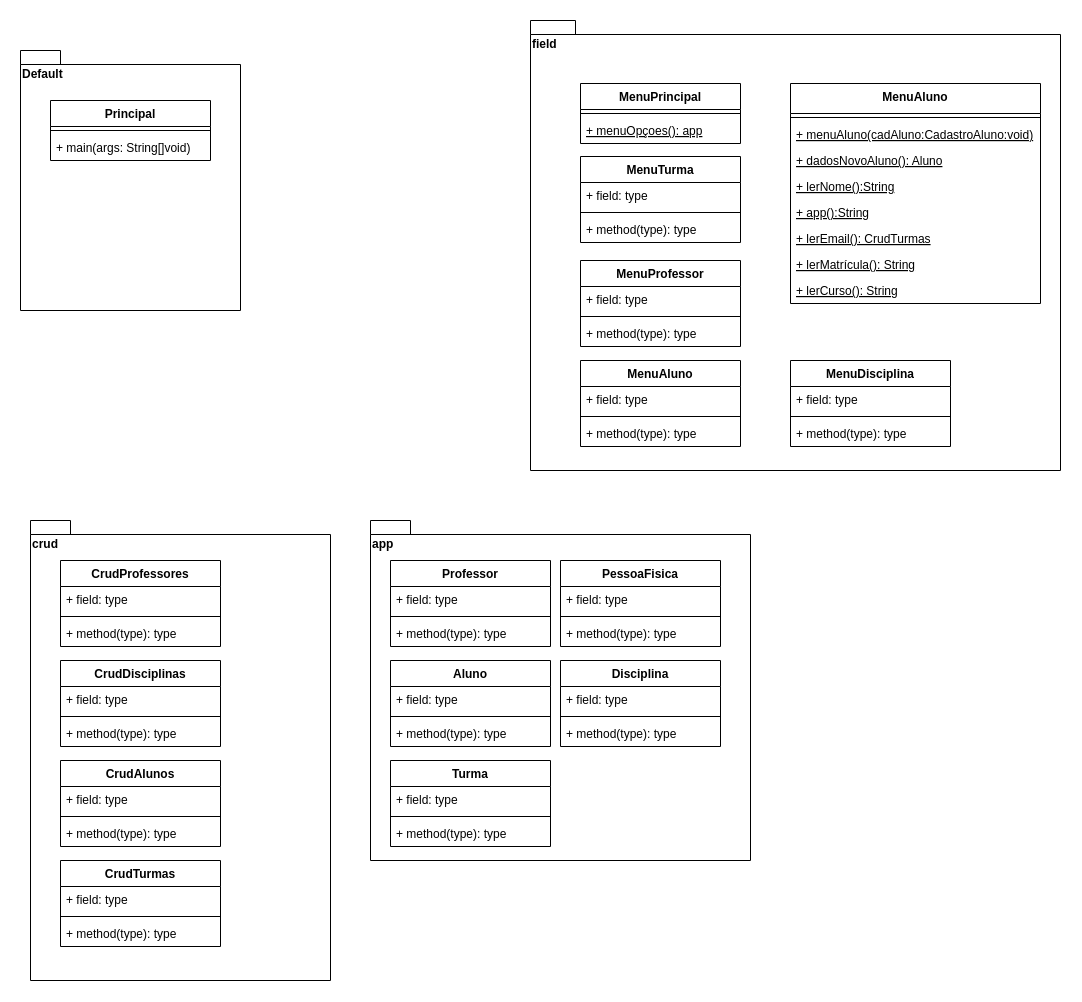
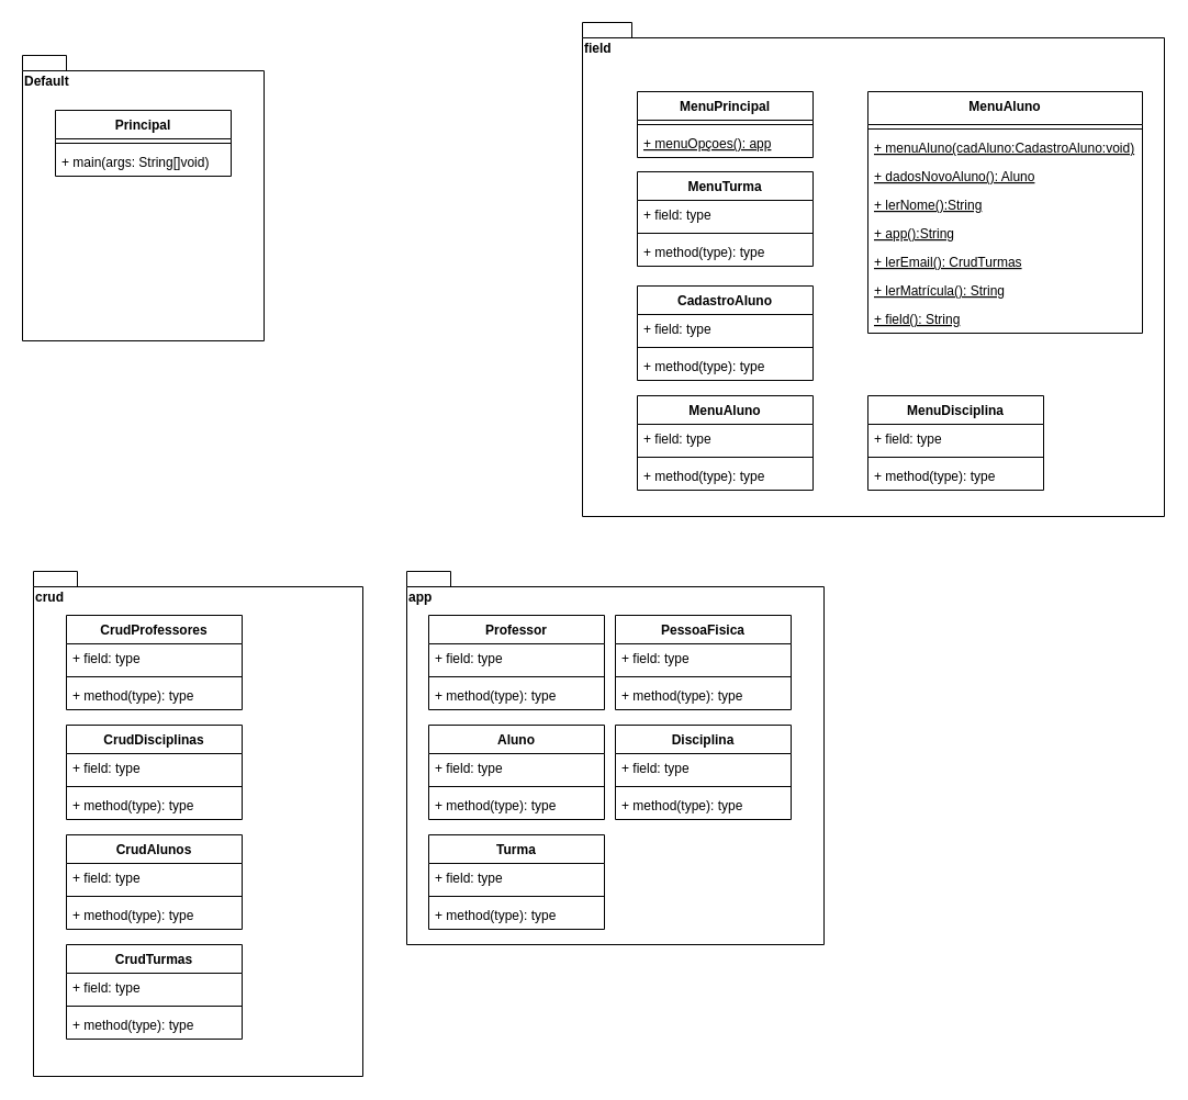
  <mxCell id="0" />
  <mxCell id="1" parent="0" />
  <mxCell id="2" value="Default" style="shape=folder;fontStyle=1;spacingTop=10;tabWidth=40;tabHeight=14;tabPosition=left;html=1;verticalAlign=top;align=left;" parent="1" vertex="1"><mxGeometry x="20" y="50" width="220" height="260" as="geometry" /></mxCell>
  <mxCell id="3" value="Principal" style="swimlane;fontStyle=1;align=center;verticalAlign=top;childLayout=stackLayout;horizontal=1;startSize=26;horizontalStack=0;resizeParent=1;resizeParentMax=0;resizeLast=0;collapsible=1;marginBottom=0;" parent="1" vertex="1"><mxGeometry x="50" y="100" width="160" height="60" as="geometry" /></mxCell>
  <mxCell id="4" value="" style="line;strokeWidth=1;fillColor=none;align=left;verticalAlign=middle;spacingTop=-1;spacingLeft=3;spacingRight=3;rotatable=0;labelPosition=right;points=[];portConstraint=eastwest;strokeColor=inherit;" parent="3" vertex="1"><mxGeometry y="26" width="160" height="8" as="geometry" /></mxCell>
  <mxCell id="5" value="+ main(args: String[]void)" style="text;strokeColor=none;fillColor=none;align=left;verticalAlign=top;spacingLeft=4;spacingRight=4;overflow=hidden;rotatable=0;points=[[0,0.5],[1,0.5]];portConstraint=eastwest;" parent="3" vertex="1"><mxGeometry y="34" width="160" height="26" as="geometry" /></mxCell>
  <mxCell id="6" value="crud" style="shape=folder;fontStyle=1;spacingTop=10;tabWidth=40;tabHeight=14;tabPosition=left;html=1;verticalAlign=top;align=left;" parent="1" vertex="1"><mxGeometry x="30" y="520" width="300" height="460" as="geometry" /></mxCell>
  <mxCell id="7" value="app" style="shape=folder;fontStyle=1;spacingTop=10;tabWidth=40;tabHeight=14;tabPosition=left;html=1;verticalAlign=top;align=left;" parent="1" vertex="1"><mxGeometry x="370" y="520" width="380" height="340" as="geometry" /></mxCell>
  <mxCell id="8" value="PessoaFisica" style="swimlane;fontStyle=1;align=center;verticalAlign=top;childLayout=stackLayout;horizontal=1;startSize=26;horizontalStack=0;resizeParent=1;resizeParentMax=0;resizeLast=0;collapsible=1;marginBottom=0;" parent="1" vertex="1"><mxGeometry x="560" y="560" width="160" height="86" as="geometry" /></mxCell>
  <mxCell id="9" value="+ field: type" style="text;strokeColor=none;fillColor=none;align=left;verticalAlign=top;spacingLeft=4;spacingRight=4;overflow=hidden;rotatable=0;points=[[0,0.5],[1,0.5]];portConstraint=eastwest;" parent="8" vertex="1"><mxGeometry y="26" width="160" height="26" as="geometry" /></mxCell>
  <mxCell id="10" value="" style="line;strokeWidth=1;fillColor=none;align=left;verticalAlign=middle;spacingTop=-1;spacingLeft=3;spacingRight=3;rotatable=0;labelPosition=right;points=[];portConstraint=eastwest;strokeColor=inherit;" parent="8" vertex="1"><mxGeometry y="52" width="160" height="8" as="geometry" /></mxCell>
  <mxCell id="11" value="+ method(type): type" style="text;strokeColor=none;fillColor=none;align=left;verticalAlign=top;spacingLeft=4;spacingRight=4;overflow=hidden;rotatable=0;points=[[0,0.5],[1,0.5]];portConstraint=eastwest;" parent="8" vertex="1"><mxGeometry y="60" width="160" height="26" as="geometry" /></mxCell>
  <mxCell id="12" value="Professor" style="swimlane;fontStyle=1;align=center;verticalAlign=top;childLayout=stackLayout;horizontal=1;startSize=26;horizontalStack=0;resizeParent=1;resizeParentMax=0;resizeLast=0;collapsible=1;marginBottom=0;" parent="1" vertex="1"><mxGeometry x="390" y="560" width="160" height="86" as="geometry" /></mxCell>
  <mxCell id="13" value="+ field: type" style="text;strokeColor=none;fillColor=none;align=left;verticalAlign=top;spacingLeft=4;spacingRight=4;overflow=hidden;rotatable=0;points=[[0,0.5],[1,0.5]];portConstraint=eastwest;" parent="12" vertex="1"><mxGeometry y="26" width="160" height="26" as="geometry" /></mxCell>
  <mxCell id="14" value="" style="line;strokeWidth=1;fillColor=none;align=left;verticalAlign=middle;spacingTop=-1;spacingLeft=3;spacingRight=3;rotatable=0;labelPosition=right;points=[];portConstraint=eastwest;strokeColor=inherit;" parent="12" vertex="1"><mxGeometry y="52" width="160" height="8" as="geometry" /></mxCell>
  <mxCell id="15" value="+ method(type): type" style="text;strokeColor=none;fillColor=none;align=left;verticalAlign=top;spacingLeft=4;spacingRight=4;overflow=hidden;rotatable=0;points=[[0,0.5],[1,0.5]];portConstraint=eastwest;" parent="12" vertex="1"><mxGeometry y="60" width="160" height="26" as="geometry" /></mxCell>
  <mxCell id="16" value="Aluno&#10;" style="swimlane;fontStyle=1;align=center;verticalAlign=top;childLayout=stackLayout;horizontal=1;startSize=26;horizontalStack=0;resizeParent=1;resizeParentMax=0;resizeLast=0;collapsible=1;marginBottom=0;" parent="1" vertex="1"><mxGeometry x="390" y="660" width="160" height="86" as="geometry" /></mxCell>
  <mxCell id="17" value="+ field: type" style="text;strokeColor=none;fillColor=none;align=left;verticalAlign=top;spacingLeft=4;spacingRight=4;overflow=hidden;rotatable=0;points=[[0,0.5],[1,0.5]];portConstraint=eastwest;" parent="16" vertex="1"><mxGeometry y="26" width="160" height="26" as="geometry" /></mxCell>
  <mxCell id="18" value="" style="line;strokeWidth=1;fillColor=none;align=left;verticalAlign=middle;spacingTop=-1;spacingLeft=3;spacingRight=3;rotatable=0;labelPosition=right;points=[];portConstraint=eastwest;strokeColor=inherit;" parent="16" vertex="1"><mxGeometry y="52" width="160" height="8" as="geometry" /></mxCell>
  <mxCell id="19" value="+ method(type): type" style="text;strokeColor=none;fillColor=none;align=left;verticalAlign=top;spacingLeft=4;spacingRight=4;overflow=hidden;rotatable=0;points=[[0,0.5],[1,0.5]];portConstraint=eastwest;" parent="16" vertex="1"><mxGeometry y="60" width="160" height="26" as="geometry" /></mxCell>
  <mxCell id="20" value="Disciplina" style="swimlane;fontStyle=1;align=center;verticalAlign=top;childLayout=stackLayout;horizontal=1;startSize=26;horizontalStack=0;resizeParent=1;resizeParentMax=0;resizeLast=0;collapsible=1;marginBottom=0;" parent="1" vertex="1"><mxGeometry x="560" y="660" width="160" height="86" as="geometry" /></mxCell>
  <mxCell id="21" value="+ field: type" style="text;strokeColor=none;fillColor=none;align=left;verticalAlign=top;spacingLeft=4;spacingRight=4;overflow=hidden;rotatable=0;points=[[0,0.5],[1,0.5]];portConstraint=eastwest;" parent="20" vertex="1"><mxGeometry y="26" width="160" height="26" as="geometry" /></mxCell>
  <mxCell id="22" value="" style="line;strokeWidth=1;fillColor=none;align=left;verticalAlign=middle;spacingTop=-1;spacingLeft=3;spacingRight=3;rotatable=0;labelPosition=right;points=[];portConstraint=eastwest;strokeColor=inherit;" parent="20" vertex="1"><mxGeometry y="52" width="160" height="8" as="geometry" /></mxCell>
  <mxCell id="23" value="+ method(type): type" style="text;strokeColor=none;fillColor=none;align=left;verticalAlign=top;spacingLeft=4;spacingRight=4;overflow=hidden;rotatable=0;points=[[0,0.5],[1,0.5]];portConstraint=eastwest;" parent="20" vertex="1"><mxGeometry y="60" width="160" height="26" as="geometry" /></mxCell>
  <mxCell id="24" value="Turma" style="swimlane;fontStyle=1;align=center;verticalAlign=top;childLayout=stackLayout;horizontal=1;startSize=26;horizontalStack=0;resizeParent=1;resizeParentMax=0;resizeLast=0;collapsible=1;marginBottom=0;" parent="1" vertex="1"><mxGeometry x="390" y="760" width="160" height="86" as="geometry" /></mxCell>
  <mxCell id="25" value="+ field: type" style="text;strokeColor=none;fillColor=none;align=left;verticalAlign=top;spacingLeft=4;spacingRight=4;overflow=hidden;rotatable=0;points=[[0,0.5],[1,0.5]];portConstraint=eastwest;" parent="24" vertex="1"><mxGeometry y="26" width="160" height="26" as="geometry" /></mxCell>
  <mxCell id="26" value="" style="line;strokeWidth=1;fillColor=none;align=left;verticalAlign=middle;spacingTop=-1;spacingLeft=3;spacingRight=3;rotatable=0;labelPosition=right;points=[];portConstraint=eastwest;strokeColor=inherit;" parent="24" vertex="1"><mxGeometry y="52" width="160" height="8" as="geometry" /></mxCell>
  <mxCell id="27" value="+ method(type): type" style="text;strokeColor=none;fillColor=none;align=left;verticalAlign=top;spacingLeft=4;spacingRight=4;overflow=hidden;rotatable=0;points=[[0,0.5],[1,0.5]];portConstraint=eastwest;" parent="24" vertex="1"><mxGeometry y="60" width="160" height="26" as="geometry" /></mxCell>
  <mxCell id="28" value="CrudProfessores" style="swimlane;fontStyle=1;align=center;verticalAlign=top;childLayout=stackLayout;horizontal=1;startSize=26;horizontalStack=0;resizeParent=1;resizeParentMax=0;resizeLast=0;collapsible=1;marginBottom=0;" parent="1" vertex="1"><mxGeometry x="60" y="560" width="160" height="86" as="geometry" /></mxCell>
  <mxCell id="29" value="+ field: type" style="text;strokeColor=none;fillColor=none;align=left;verticalAlign=top;spacingLeft=4;spacingRight=4;overflow=hidden;rotatable=0;points=[[0,0.5],[1,0.5]];portConstraint=eastwest;" parent="28" vertex="1"><mxGeometry y="26" width="160" height="26" as="geometry" /></mxCell>
  <mxCell id="30" value="" style="line;strokeWidth=1;fillColor=none;align=left;verticalAlign=middle;spacingTop=-1;spacingLeft=3;spacingRight=3;rotatable=0;labelPosition=right;points=[];portConstraint=eastwest;strokeColor=inherit;" parent="28" vertex="1"><mxGeometry y="52" width="160" height="8" as="geometry" /></mxCell>
  <mxCell id="31" value="+ method(type): type" style="text;strokeColor=none;fillColor=none;align=left;verticalAlign=top;spacingLeft=4;spacingRight=4;overflow=hidden;rotatable=0;points=[[0,0.5],[1,0.5]];portConstraint=eastwest;" parent="28" vertex="1"><mxGeometry y="60" width="160" height="26" as="geometry" /></mxCell>
  <mxCell id="32" value="CrudDisciplinas" style="swimlane;fontStyle=1;align=center;verticalAlign=top;childLayout=stackLayout;horizontal=1;startSize=26;horizontalStack=0;resizeParent=1;resizeParentMax=0;resizeLast=0;collapsible=1;marginBottom=0;" parent="1" vertex="1"><mxGeometry x="60" y="660" width="160" height="86" as="geometry" /></mxCell>
  <mxCell id="33" value="+ field: type" style="text;strokeColor=none;fillColor=none;align=left;verticalAlign=top;spacingLeft=4;spacingRight=4;overflow=hidden;rotatable=0;points=[[0,0.5],[1,0.5]];portConstraint=eastwest;" parent="32" vertex="1"><mxGeometry y="26" width="160" height="26" as="geometry" /></mxCell>
  <mxCell id="34" value="" style="line;strokeWidth=1;fillColor=none;align=left;verticalAlign=middle;spacingTop=-1;spacingLeft=3;spacingRight=3;rotatable=0;labelPosition=right;points=[];portConstraint=eastwest;strokeColor=inherit;" parent="32" vertex="1"><mxGeometry y="52" width="160" height="8" as="geometry" /></mxCell>
  <mxCell id="35" value="+ method(type): type" style="text;strokeColor=none;fillColor=none;align=left;verticalAlign=top;spacingLeft=4;spacingRight=4;overflow=hidden;rotatable=0;points=[[0,0.5],[1,0.5]];portConstraint=eastwest;" parent="32" vertex="1"><mxGeometry y="60" width="160" height="26" as="geometry" /></mxCell>
  <mxCell id="36" value="CrudAlunos" style="swimlane;fontStyle=1;align=center;verticalAlign=top;childLayout=stackLayout;horizontal=1;startSize=26;horizontalStack=0;resizeParent=1;resizeParentMax=0;resizeLast=0;collapsible=1;marginBottom=0;" parent="1" vertex="1"><mxGeometry x="60" y="760" width="160" height="86" as="geometry" /></mxCell>
  <mxCell id="37" value="+ field: type" style="text;strokeColor=none;fillColor=none;align=left;verticalAlign=top;spacingLeft=4;spacingRight=4;overflow=hidden;rotatable=0;points=[[0,0.5],[1,0.5]];portConstraint=eastwest;" parent="36" vertex="1"><mxGeometry y="26" width="160" height="26" as="geometry" /></mxCell>
  <mxCell id="38" value="" style="line;strokeWidth=1;fillColor=none;align=left;verticalAlign=middle;spacingTop=-1;spacingLeft=3;spacingRight=3;rotatable=0;labelPosition=right;points=[];portConstraint=eastwest;strokeColor=inherit;" parent="36" vertex="1"><mxGeometry y="52" width="160" height="8" as="geometry" /></mxCell>
  <mxCell id="39" value="+ method(type): type" style="text;strokeColor=none;fillColor=none;align=left;verticalAlign=top;spacingLeft=4;spacingRight=4;overflow=hidden;rotatable=0;points=[[0,0.5],[1,0.5]];portConstraint=eastwest;" parent="36" vertex="1"><mxGeometry y="60" width="160" height="26" as="geometry" /></mxCell>
  <mxCell id="40" value="CrudTurmas" style="swimlane;fontStyle=1;align=center;verticalAlign=top;childLayout=stackLayout;horizontal=1;startSize=26;horizontalStack=0;resizeParent=1;resizeParentMax=0;resizeLast=0;collapsible=1;marginBottom=0;" parent="1" vertex="1"><mxGeometry x="60" y="860" width="160" height="86" as="geometry" /></mxCell>
  <mxCell id="41" value="+ field: type" style="text;strokeColor=none;fillColor=none;align=left;verticalAlign=top;spacingLeft=4;spacingRight=4;overflow=hidden;rotatable=0;points=[[0,0.5],[1,0.5]];portConstraint=eastwest;" parent="40" vertex="1"><mxGeometry y="26" width="160" height="26" as="geometry" /></mxCell>
  <mxCell id="42" value="" style="line;strokeWidth=1;fillColor=none;align=left;verticalAlign=middle;spacingTop=-1;spacingLeft=3;spacingRight=3;rotatable=0;labelPosition=right;points=[];portConstraint=eastwest;strokeColor=inherit;" parent="40" vertex="1"><mxGeometry y="52" width="160" height="8" as="geometry" /></mxCell>
  <mxCell id="43" value="+ method(type): type" style="text;strokeColor=none;fillColor=none;align=left;verticalAlign=top;spacingLeft=4;spacingRight=4;overflow=hidden;rotatable=0;points=[[0,0.5],[1,0.5]];portConstraint=eastwest;" parent="40" vertex="1"><mxGeometry y="60" width="160" height="26" as="geometry" /></mxCell>
  <mxCell id="44" value="" style="group" vertex="1" connectable="0" parent="1"><mxGeometry x="530" y="20" width="530" height="450" as="geometry" /></mxCell>
  <mxCell id="45" value="field" style="shape=folder;fontStyle=1;spacingTop=10;tabWidth=40;tabHeight=14;tabPosition=left;html=1;verticalAlign=top;align=left;labelPosition=center;verticalLabelPosition=middle;horizontal=1;" parent="44" vertex="1"><mxGeometry width="530" height="450" as="geometry" /></mxCell>
  <mxCell id="46" value="" style="group" vertex="1" connectable="0" parent="44"><mxGeometry x="50" y="63" width="460" height="363" as="geometry" /></mxCell>
  <mxCell id="47" value="MenuAluno" style="swimlane;fontStyle=1;align=center;verticalAlign=top;childLayout=stackLayout;horizontal=1;startSize=30;horizontalStack=0;resizeParent=1;resizeParentMax=0;resizeLast=0;collapsible=1;marginBottom=0;" parent="46" vertex="1"><mxGeometry x="210" width="250" height="220" as="geometry" /></mxCell>
  <mxCell id="48" value="" style="line;strokeWidth=1;fillColor=none;align=left;verticalAlign=middle;spacingTop=-1;spacingLeft=3;spacingRight=3;rotatable=0;labelPosition=right;points=[];portConstraint=eastwest;strokeColor=inherit;" parent="47" vertex="1"><mxGeometry y="30" width="250" height="8" as="geometry" /></mxCell>
  <mxCell id="49" value="+ menuAluno(cadAluno:CadastroAluno:void)" style="text;strokeColor=none;fillColor=none;align=left;verticalAlign=top;spacingLeft=4;spacingRight=4;overflow=hidden;rotatable=0;points=[[0,0.5],[1,0.5]];portConstraint=eastwest;fontStyle=4" parent="47" vertex="1"><mxGeometry y="38" width="250" height="26" as="geometry" /></mxCell>
  <mxCell id="50" value="+ dadosNovoAluno(): Aluno" style="text;strokeColor=none;fillColor=none;align=left;verticalAlign=top;spacingLeft=4;spacingRight=4;overflow=hidden;rotatable=0;points=[[0,0.5],[1,0.5]];portConstraint=eastwest;fontStyle=4" parent="47" vertex="1"><mxGeometry y="64" width="250" height="26" as="geometry" /></mxCell>
  <mxCell id="51" value="+ lerNome():String" style="text;strokeColor=none;fillColor=none;align=left;verticalAlign=top;spacingLeft=4;spacingRight=4;overflow=hidden;rotatable=0;points=[[0,0.5],[1,0.5]];portConstraint=eastwest;fontStyle=4" parent="47" vertex="1"><mxGeometry y="90" width="250" height="26" as="geometry" /></mxCell>
  <mxCell id="52" value="+ app():String" style="text;strokeColor=none;fillColor=none;align=left;verticalAlign=top;spacingLeft=4;spacingRight=4;overflow=hidden;rotatable=0;points=[[0,0.5],[1,0.5]];portConstraint=eastwest;fontStyle=4" parent="47" vertex="1"><mxGeometry y="116" width="250" height="26" as="geometry" /></mxCell>
  <mxCell id="53" value="+ lerEmail(): CrudTurmas" style="text;strokeColor=none;fillColor=none;align=left;verticalAlign=top;spacingLeft=4;spacingRight=4;overflow=hidden;rotatable=0;points=[[0,0.5],[1,0.5]];portConstraint=eastwest;fontStyle=4" parent="47" vertex="1"><mxGeometry y="142" width="250" height="26" as="geometry" /></mxCell>
  <mxCell id="54" value="+ lerMatrícula(): String" style="text;strokeColor=none;fillColor=none;align=left;verticalAlign=top;spacingLeft=4;spacingRight=4;overflow=hidden;rotatable=0;points=[[0,0.5],[1,0.5]];portConstraint=eastwest;fontStyle=4" parent="47" vertex="1"><mxGeometry y="168" width="250" height="26" as="geometry" /></mxCell>
- <mxCell id="55" value="+ lerCurso(): String" style="text;strokeColor=none;fillColor=none;align=left;verticalAlign=top;spacingLeft=4;spacingRight=4;overflow=hidden;rotatable=0;points=[[0,0.5],[1,0.5]];portConstraint=eastwest;fontStyle=4" parent="47" vertex="1"><mxGeometry y="194" width="250" height="26" as="geometry" /></mxCell>
+ <mxCell id="55" value="+ field(): String" style="text;strokeColor=none;fillColor=none;align=left;verticalAlign=top;spacingLeft=4;spacingRight=4;overflow=hidden;rotatable=0;points=[[0,0.5],[1,0.5]];portConstraint=eastwest;fontStyle=4" parent="47" vertex="1"><mxGeometry y="194" width="250" height="26" as="geometry" /></mxCell>
  <mxCell id="56" value="MenuPrincipal" style="swimlane;fontStyle=1;align=center;verticalAlign=top;childLayout=stackLayout;horizontal=1;startSize=26;horizontalStack=0;resizeParent=1;resizeParentMax=0;resizeLast=0;collapsible=1;marginBottom=0;" parent="46" vertex="1"><mxGeometry width="160" height="60" as="geometry" /></mxCell>
  <mxCell id="57" value="" style="line;strokeWidth=1;fillColor=none;align=left;verticalAlign=middle;spacingTop=-1;spacingLeft=3;spacingRight=3;rotatable=0;labelPosition=right;points=[];portConstraint=eastwest;strokeColor=inherit;" parent="56" vertex="1"><mxGeometry y="26" width="160" height="8" as="geometry" /></mxCell>
  <mxCell id="58" value="+ menuOpçoes(): app" style="text;strokeColor=none;fillColor=none;align=left;verticalAlign=top;spacingLeft=4;spacingRight=4;overflow=hidden;rotatable=0;points=[[0,0.5],[1,0.5]];portConstraint=eastwest;fontStyle=4" parent="56" vertex="1"><mxGeometry y="34" width="160" height="26" as="geometry" /></mxCell>
  <mxCell id="59" value="MenuTurma" style="swimlane;fontStyle=1;align=center;verticalAlign=top;childLayout=stackLayout;horizontal=1;startSize=26;horizontalStack=0;resizeParent=1;resizeParentMax=0;resizeLast=0;collapsible=1;marginBottom=0;" parent="46" vertex="1"><mxGeometry y="73" width="160" height="86" as="geometry" /></mxCell>
  <mxCell id="60" value="+ field: type" style="text;strokeColor=none;fillColor=none;align=left;verticalAlign=top;spacingLeft=4;spacingRight=4;overflow=hidden;rotatable=0;points=[[0,0.5],[1,0.5]];portConstraint=eastwest;" parent="59" vertex="1"><mxGeometry y="26" width="160" height="26" as="geometry" /></mxCell>
  <mxCell id="61" value="" style="line;strokeWidth=1;fillColor=none;align=left;verticalAlign=middle;spacingTop=-1;spacingLeft=3;spacingRight=3;rotatable=0;labelPosition=right;points=[];portConstraint=eastwest;strokeColor=inherit;" parent="59" vertex="1"><mxGeometry y="52" width="160" height="8" as="geometry" /></mxCell>
  <mxCell id="62" value="+ method(type): type" style="text;strokeColor=none;fillColor=none;align=left;verticalAlign=top;spacingLeft=4;spacingRight=4;overflow=hidden;rotatable=0;points=[[0,0.5],[1,0.5]];portConstraint=eastwest;" parent="59" vertex="1"><mxGeometry y="60" width="160" height="26" as="geometry" /></mxCell>
- <mxCell id="63" value="MenuProfessor" style="swimlane;fontStyle=1;align=center;verticalAlign=top;childLayout=stackLayout;horizontal=1;startSize=26;horizontalStack=0;resizeParent=1;resizeParentMax=0;resizeLast=0;collapsible=1;marginBottom=0;" parent="46" vertex="1"><mxGeometry y="177" width="160" height="86" as="geometry" /></mxCell>
+ <mxCell id="63" value="CadastroAluno" style="swimlane;fontStyle=1;align=center;verticalAlign=top;childLayout=stackLayout;horizontal=1;startSize=26;horizontalStack=0;resizeParent=1;resizeParentMax=0;resizeLast=0;collapsible=1;marginBottom=0;" parent="46" vertex="1"><mxGeometry y="177" width="160" height="86" as="geometry" /></mxCell>
  <mxCell id="64" value="+ field: type" style="text;strokeColor=none;fillColor=none;align=left;verticalAlign=top;spacingLeft=4;spacingRight=4;overflow=hidden;rotatable=0;points=[[0,0.5],[1,0.5]];portConstraint=eastwest;" parent="63" vertex="1"><mxGeometry y="26" width="160" height="26" as="geometry" /></mxCell>
  <mxCell id="65" value="" style="line;strokeWidth=1;fillColor=none;align=left;verticalAlign=middle;spacingTop=-1;spacingLeft=3;spacingRight=3;rotatable=0;labelPosition=right;points=[];portConstraint=eastwest;strokeColor=inherit;" parent="63" vertex="1"><mxGeometry y="52" width="160" height="8" as="geometry" /></mxCell>
  <mxCell id="66" value="+ method(type): type" style="text;strokeColor=none;fillColor=none;align=left;verticalAlign=top;spacingLeft=4;spacingRight=4;overflow=hidden;rotatable=0;points=[[0,0.5],[1,0.5]];portConstraint=eastwest;" parent="63" vertex="1"><mxGeometry y="60" width="160" height="26" as="geometry" /></mxCell>
  <mxCell id="67" value="MenuAluno" style="swimlane;fontStyle=1;align=center;verticalAlign=top;childLayout=stackLayout;horizontal=1;startSize=26;horizontalStack=0;resizeParent=1;resizeParentMax=0;resizeLast=0;collapsible=1;marginBottom=0;" parent="46" vertex="1"><mxGeometry y="277" width="160" height="86" as="geometry" /></mxCell>
  <mxCell id="68" value="+ field: type" style="text;strokeColor=none;fillColor=none;align=left;verticalAlign=top;spacingLeft=4;spacingRight=4;overflow=hidden;rotatable=0;points=[[0,0.5],[1,0.5]];portConstraint=eastwest;" parent="67" vertex="1"><mxGeometry y="26" width="160" height="26" as="geometry" /></mxCell>
  <mxCell id="69" value="" style="line;strokeWidth=1;fillColor=none;align=left;verticalAlign=middle;spacingTop=-1;spacingLeft=3;spacingRight=3;rotatable=0;labelPosition=right;points=[];portConstraint=eastwest;strokeColor=inherit;" parent="67" vertex="1"><mxGeometry y="52" width="160" height="8" as="geometry" /></mxCell>
  <mxCell id="70" value="+ method(type): type" style="text;strokeColor=none;fillColor=none;align=left;verticalAlign=top;spacingLeft=4;spacingRight=4;overflow=hidden;rotatable=0;points=[[0,0.5],[1,0.5]];portConstraint=eastwest;" parent="67" vertex="1"><mxGeometry y="60" width="160" height="26" as="geometry" /></mxCell>
  <mxCell id="71" value="MenuDisciplina" style="swimlane;fontStyle=1;align=center;verticalAlign=top;childLayout=stackLayout;horizontal=1;startSize=26;horizontalStack=0;resizeParent=1;resizeParentMax=0;resizeLast=0;collapsible=1;marginBottom=0;" parent="46" vertex="1"><mxGeometry x="210" y="277" width="160" height="86" as="geometry" /></mxCell>
  <mxCell id="72" value="+ field: type" style="text;strokeColor=none;fillColor=none;align=left;verticalAlign=top;spacingLeft=4;spacingRight=4;overflow=hidden;rotatable=0;points=[[0,0.5],[1,0.5]];portConstraint=eastwest;" parent="71" vertex="1"><mxGeometry y="26" width="160" height="26" as="geometry" /></mxCell>
  <mxCell id="73" value="" style="line;strokeWidth=1;fillColor=none;align=left;verticalAlign=middle;spacingTop=-1;spacingLeft=3;spacingRight=3;rotatable=0;labelPosition=right;points=[];portConstraint=eastwest;strokeColor=inherit;" parent="71" vertex="1"><mxGeometry y="52" width="160" height="8" as="geometry" /></mxCell>
  <mxCell id="74" value="+ method(type): type" style="text;strokeColor=none;fillColor=none;align=left;verticalAlign=top;spacingLeft=4;spacingRight=4;overflow=hidden;rotatable=0;points=[[0,0.5],[1,0.5]];portConstraint=eastwest;" parent="71" vertex="1"><mxGeometry y="60" width="160" height="26" as="geometry" /></mxCell>
